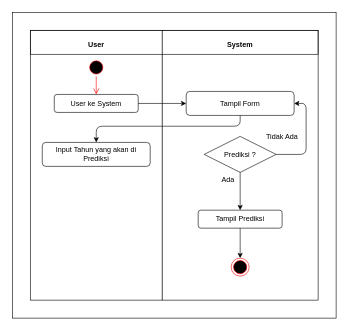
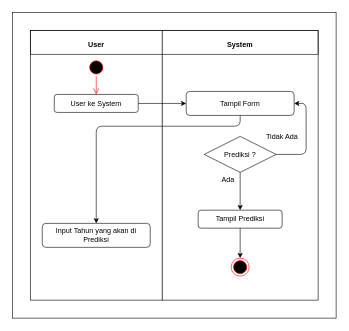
  <mxCell id="0" />
  <mxCell id="1" parent="0" />
  <mxCell id="2" value="" style="rounded=0;whiteSpace=wrap;html=1;" vertex="1" parent="1"><mxGeometry x="20" y="20" width="540" height="510" as="geometry" /></mxCell>
  <mxCell id="3" value="&lt;p style=&quot;margin: 0px ; margin-top: 4px ; text-align: center&quot;&gt;&lt;br&gt;&lt;b&gt;User&lt;/b&gt;&lt;/p&gt;" style="verticalAlign=top;align=left;overflow=fill;fontSize=12;fontFamily=Helvetica;html=1;" parent="1" vertex="1"><mxGeometry x="50" y="50" width="220" height="450" as="geometry" /></mxCell>
  <mxCell id="4" value="&lt;p style=&quot;margin: 0px ; margin-top: 4px ; text-align: center&quot;&gt;&lt;br&gt;&lt;b&gt;System&lt;/b&gt;&lt;/p&gt;" style="verticalAlign=top;align=left;overflow=fill;fontSize=12;fontFamily=Helvetica;html=1;" parent="1" vertex="1"><mxGeometry x="270" y="50" width="260" height="450" as="geometry" /></mxCell>
  <mxCell id="5" value="" style="ellipse;html=1;shape=startState;fillColor=#000000;strokeColor=#ff0000;" parent="1" vertex="1"><mxGeometry x="145" y="97" width="30" height="30" as="geometry" /></mxCell>
  <mxCell id="6" value="" style="edgeStyle=orthogonalEdgeStyle;html=1;verticalAlign=bottom;endArrow=open;endSize=8;strokeColor=#ff0000;" parent="1" source="5" edge="1"><mxGeometry relative="1" as="geometry"><mxPoint x="160" y="157" as="targetPoint" /></mxGeometry></mxCell>
  <mxCell id="7" value="User ke System" style="rounded=1;whiteSpace=wrap;html=1;" parent="1" vertex="1"><mxGeometry x="90" y="157" width="140" height="30" as="geometry" /></mxCell>
  <mxCell id="8" value="Tampil Form" style="rounded=1;whiteSpace=wrap;html=1;" parent="1" vertex="1"><mxGeometry x="310" y="152" width="180" height="40" as="geometry" /></mxCell>
- <mxCell id="9" value="Input Tahun yang akan di Prediksi" style="rounded=1;whiteSpace=wrap;html=1;" parent="1" vertex="1"><mxGeometry x="70" y="237" width="180" height="40" as="geometry" /></mxCell>
+ <mxCell id="9" value="Input Tahun yang akan di Prediksi" style="rounded=1;whiteSpace=wrap;html=1;" parent="1" vertex="1"><mxGeometry x="70" y="372" width="180" height="40" as="geometry" /></mxCell>
  <mxCell id="10" value="Prediksi ?" style="rhombus;whiteSpace=wrap;html=1;" parent="1" vertex="1"><mxGeometry x="340" y="227" width="120" height="60" as="geometry" /></mxCell>
  <mxCell id="11" value="" style="rounded=0;whiteSpace=wrap;html=1;fillColor=none;" parent="1" vertex="1"><mxGeometry x="50" y="50" width="480" height="40" as="geometry" /></mxCell>
  <mxCell id="12" value="Tampil Prediksi" style="rounded=1;whiteSpace=wrap;html=1;" parent="1" vertex="1"><mxGeometry x="330" y="350" width="140" height="30" as="geometry" /></mxCell>
  <mxCell id="13" value="" style="ellipse;html=1;shape=endState;fillColor=#000000;strokeColor=#ff0000;" parent="1" vertex="1"><mxGeometry x="385" y="430" width="30" height="30" as="geometry" /></mxCell>
  <mxCell id="14" value="" style="endArrow=classic;html=1;exitX=1;exitY=0.5;exitDx=0;exitDy=0;entryX=0;entryY=0.5;entryDx=0;entryDy=0;" parent="1" source="7" target="8" edge="1"><mxGeometry width="50" height="50" relative="1" as="geometry"><mxPoint x="350" y="320" as="sourcePoint" /><mxPoint x="400" y="270" as="targetPoint" /></mxGeometry></mxCell>
  <mxCell id="15" value="" style="endArrow=classic;html=1;exitX=0.5;exitY=1;exitDx=0;exitDy=0;entryX=0.5;entryY=0;entryDx=0;entryDy=0;" parent="1" source="8" target="9" edge="1"><mxGeometry width="50" height="50" relative="1" as="geometry"><mxPoint x="240" y="182" as="sourcePoint" /><mxPoint x="320" y="182" as="targetPoint" /><Array as="points"><mxPoint x="400" y="210" /><mxPoint x="160" y="210" /></Array></mxGeometry></mxCell>
  <mxCell id="16" value="" style="endArrow=classic;html=1;exitX=0.5;exitY=1;exitDx=0;exitDy=0;entryX=0.5;entryY=0;entryDx=0;entryDy=0;" parent="1" source="10" target="12" edge="1"><mxGeometry width="50" height="50" relative="1" as="geometry"><mxPoint x="260" y="267" as="sourcePoint" /><mxPoint x="350" y="267" as="targetPoint" /></mxGeometry></mxCell>
  <mxCell id="17" value="" style="endArrow=classic;html=1;exitX=1;exitY=0.5;exitDx=0;exitDy=0;entryX=1;entryY=0.5;entryDx=0;entryDy=0;" parent="1" source="10" target="8" edge="1"><mxGeometry width="50" height="50" relative="1" as="geometry"><mxPoint x="410" y="297" as="sourcePoint" /><mxPoint x="410" y="360" as="targetPoint" /><Array as="points"><mxPoint x="510" y="257" /><mxPoint x="510" y="172" /></Array></mxGeometry></mxCell>
  <mxCell id="18" value="Ada" style="text;html=1;strokeColor=none;fillColor=none;align=center;verticalAlign=middle;whiteSpace=wrap;rounded=0;" parent="1" vertex="1"><mxGeometry x="360" y="290" width="40" height="20" as="geometry" /></mxCell>
  <mxCell id="19" value="Tidak Ada" style="text;html=1;strokeColor=none;fillColor=none;align=center;verticalAlign=middle;whiteSpace=wrap;rounded=0;" parent="1" vertex="1"><mxGeometry x="430" y="217" width="80" height="20" as="geometry" /></mxCell>
  <mxCell id="20" value="" style="endArrow=classic;html=1;exitX=0.5;exitY=1;exitDx=0;exitDy=0;" parent="1" source="12" target="13" edge="1"><mxGeometry width="50" height="50" relative="1" as="geometry"><mxPoint x="470" y="410" as="sourcePoint" /><mxPoint x="470" y="473" as="targetPoint" /></mxGeometry></mxCell>
